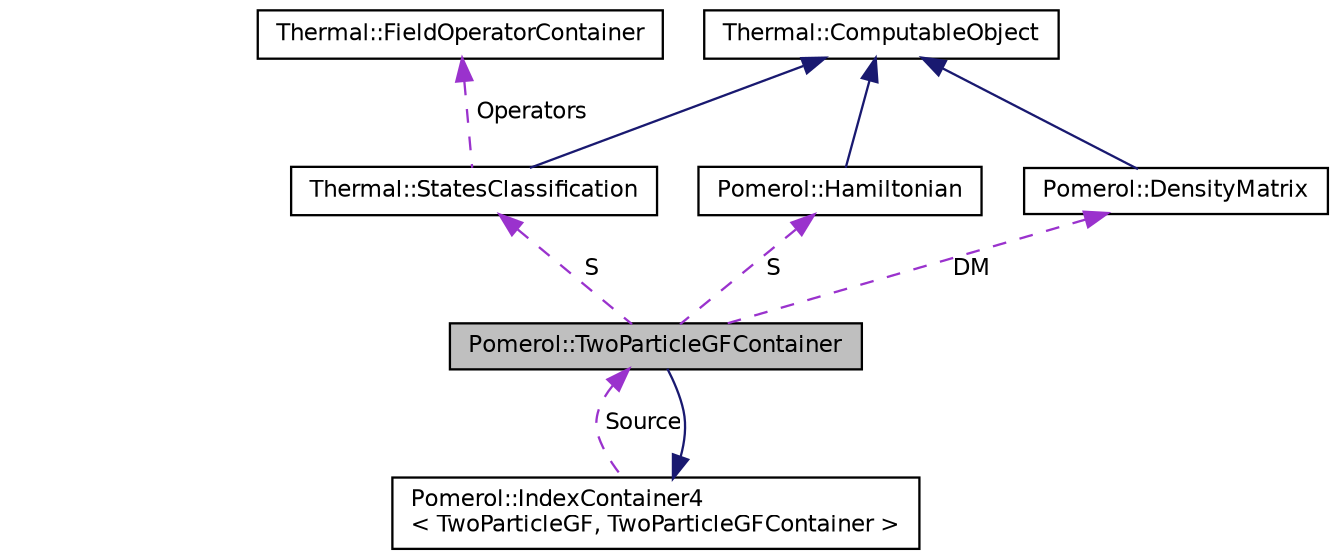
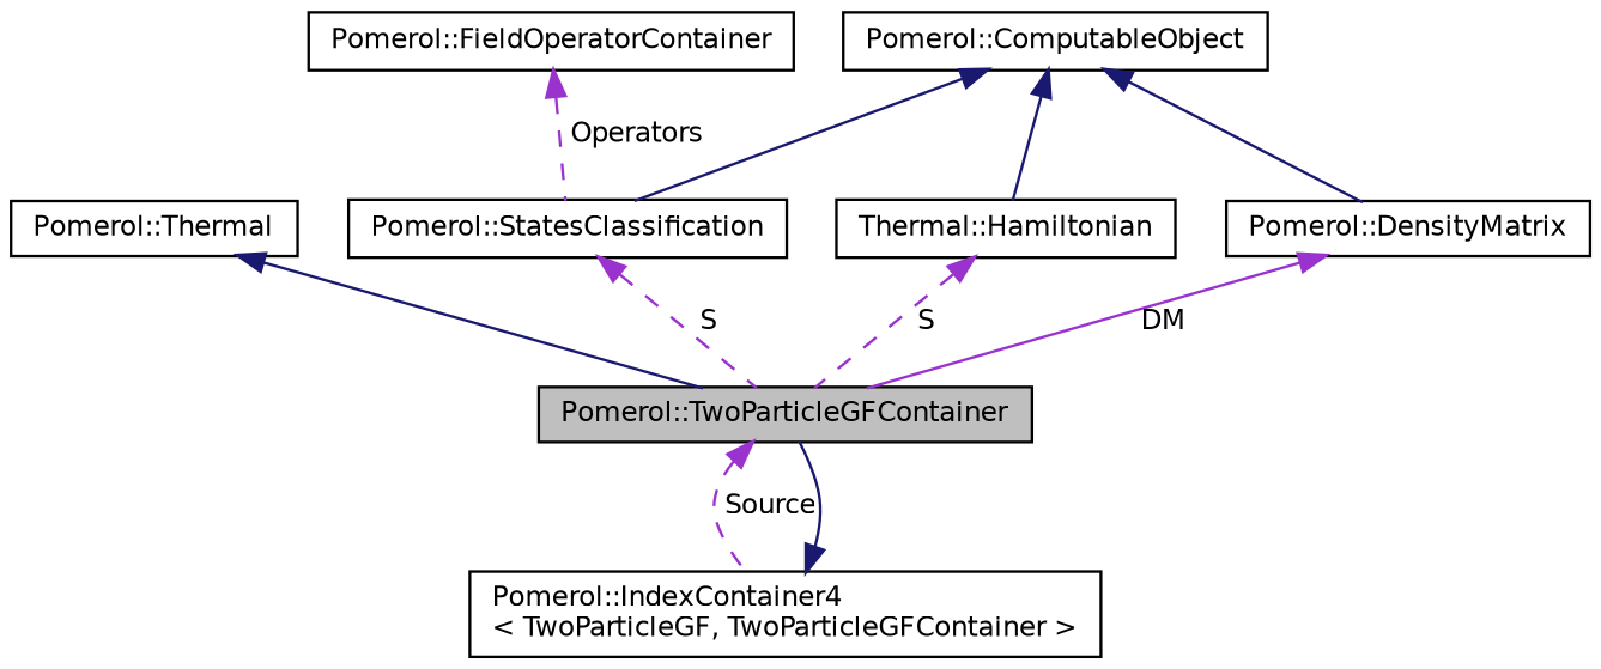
  digraph {
    rankdir=TB
    node [color=black fillcolor=white fontname=Helvetica fontsize=10 shape=record style=filled]
    edge [color=darkorchid3 dir=back fontname=Helvetica fontsize=10 labelfontname=Helvetica labelfontsize=10 style=dashed]
    n1 [fillcolor=grey75 fontcolor=black height=0.2 label="Pomerol::TwoParticleGFContainer" width=0.4]
    n2 [height=0.2 label="Pomerol::IndexContainer4\l\< TwoParticleGF, TwoParticleGFContainer \>" width=0.4]
+   n3 [height=0.2 label="Pomerol::Thermal" width=0.4]
    n4 [height=0.2 label="Pomerol::DensityMatrix" width=0.4]
-   n5 [height=0.2 label="Thermal::FieldOperatorContainer" width=0.4]
-   n6 [height=0.2 label="Thermal::StatesClassification" width=0.4]
-   n7 [height=0.2 label="Thermal::ComputableObject" width=0.4]
-   n8 [height=0.2 label="Pomerol::Hamiltonian" width=0.4]
+   n5 [height=0.2 label="Pomerol::FieldOperatorContainer" width=0.4]
+   n6 [height=0.2 label="Pomerol::StatesClassification" width=0.4]
+   n7 [height=0.2 label="Pomerol::ComputableObject" width=0.4]
+   n8 [height=0.2 label="Thermal::Hamiltonian" width=0.4]
    n1 -> n2 [label=" Source"]
    n2 -> n1 [color=midnightblue style=solid]
-   n4 -> n1 [label=" DM"]
+   n3 -> n1 [color=midnightblue style=solid]
+   n4 -> n1 [label=" DM" style=solid]
    n5 -> n6 [label=" Operators"]
    n6 -> n1 [label=" S"]
    n7 -> n4 [color=midnightblue style=solid]
    n7 -> n6 [color=midnightblue style=solid]
    n7 -> n8 [color=midnightblue style=solid]
    n8 -> n1 [label=" S"]
  }
